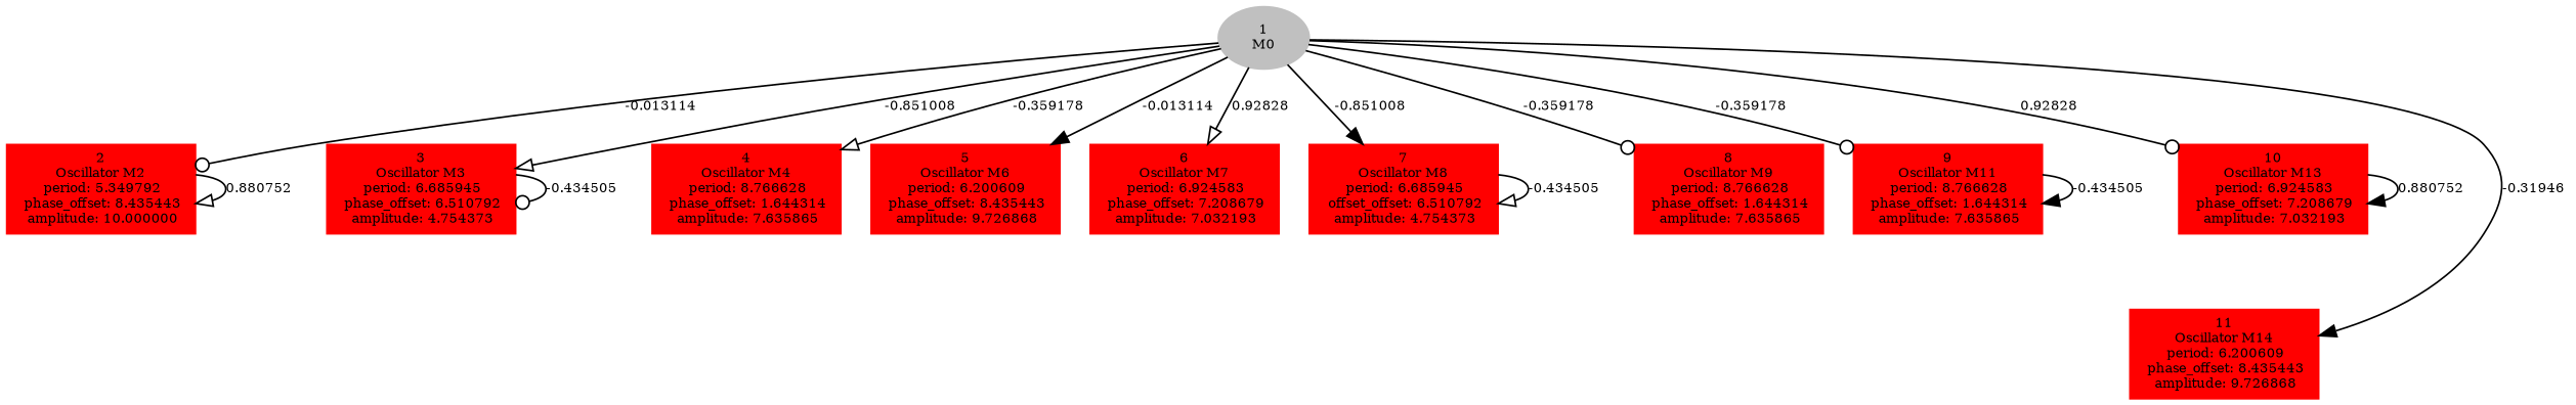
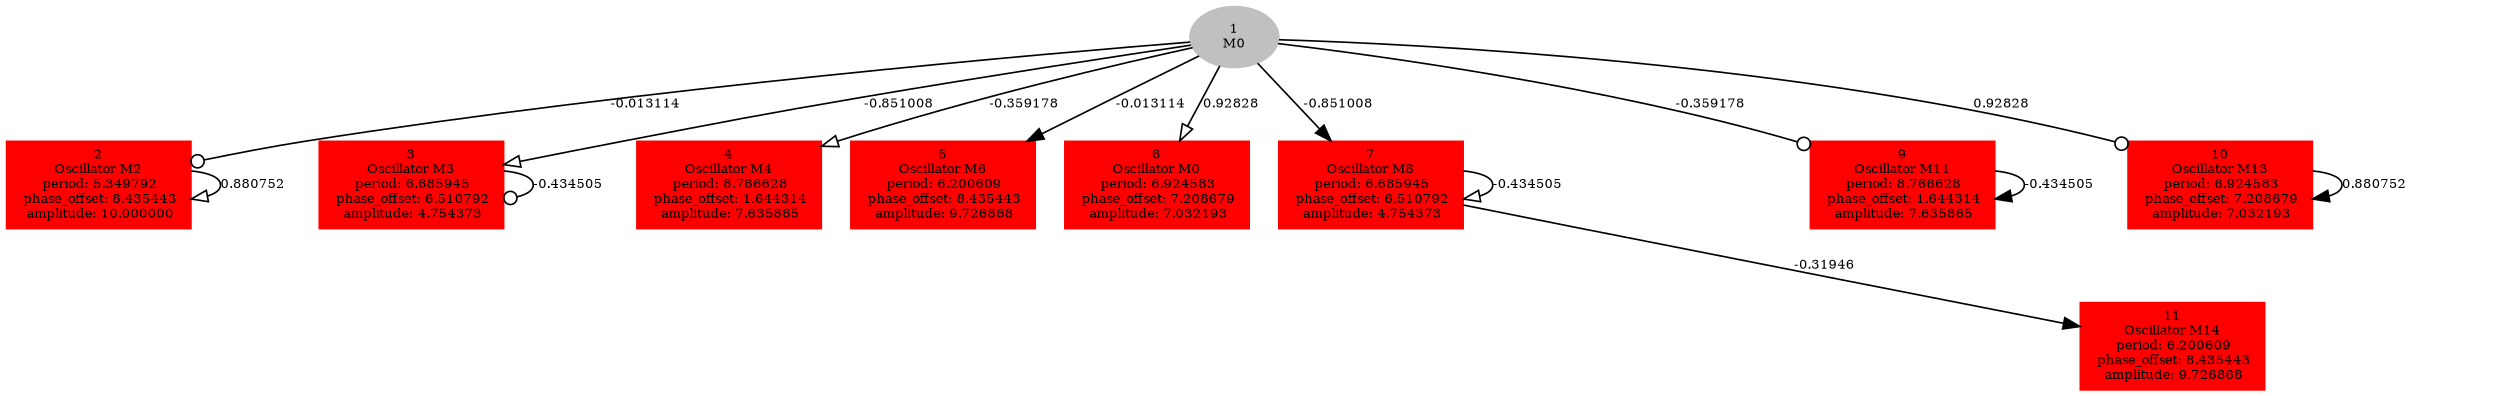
  digraph {
    forcelabels=true
    node [color=red fontsize=8 style=filled shape=box]
    edge [arrowhead=odot fontsize=8]
    n1 [color=grey label=<1<BR/>M0> shape=""]
    n2 [label=<2<BR />Oscillator M2<BR /> period: 5.349792<BR /> phase_offset: 8.435443<BR /> amplitude: 10.000000>]
    n3 [label=<3<BR />Oscillator M3<BR /> period: 6.685945<BR /> phase_offset: 6.510792<BR /> amplitude: 4.754373>]
    n4 [label=<4<BR />Oscillator M4<BR /> period: 8.766628<BR /> phase_offset: 1.644314<BR /> amplitude: 7.635865>]
    n5 [label=<5<BR />Oscillator M6<BR /> period: 6.200609<BR /> phase_offset: 8.435443<BR /> amplitude: 9.726868>]
-   n6 [label=<6<BR />Oscillator M7<BR /> period: 6.924583<BR /> phase_offset: 7.208679<BR /> amplitude: 7.032193>]
-   n7 [label=<7<BR />Oscillator M8<BR /> period: 6.685945<BR /> offset_offset: 6.510792<BR /> amplitude: 4.754373>]
-   n8 [label=<8<BR />Oscillator M9<BR /> period: 8.766628<BR /> phase_offset: 1.644314<BR /> amplitude: 7.635865>]
+   n6 [label=<6<BR />Oscillator M0<BR /> period: 6.924583<BR /> phase_offset: 7.208679<BR /> amplitude: 7.032193>]
+   n7 [label=<7<BR />Oscillator M8<BR /> period: 6.685945<BR /> phase_offset: 6.510792<BR /> amplitude: 4.754373>]
    n9 [label=<9<BR />Oscillator M11<BR /> period: 8.766628<BR /> phase_offset: 1.644314<BR /> amplitude: 7.635865>]
    n10 [label=<10<BR />Oscillator M13<BR /> period: 6.924583<BR /> phase_offset: 7.208679<BR /> amplitude: 7.032193>]
    n11 [label=<11<BR />Oscillator M14<BR /> period: 6.200609<BR /> phase_offset: 8.435443<BR /> amplitude: 9.726868>]
    n1 -> n2 [label="-0.013114 "]
    n1 -> n3 [arrowhead=onormal label="-0.851008 "]
    n1 -> n4 [arrowhead=onormal label="-0.359178 "]
    n1 -> n5 [arrowhead=normal label="-0.013114 "]
    n1 -> n6 [arrowhead=onormal label="0.92828 "]
    n1 -> n7 [arrowhead=normal label="-0.851008 "]
-   n1 -> n8 [label="-0.359178 "]
    n1 -> n9 [label="-0.359178 "]
    n1 -> n10 [label="0.92828 "]
-   n1 -> n11 [arrowhead=normal label="-0.31946 "]
+   n7 -> n11 [arrowhead=normal label="-0.31946 "]
    n2 -> n2 [arrowhead=onormal label="0.880752 "]
    n3 -> n3 [label="-0.434505 "]
    n7 -> n7 [arrowhead=onormal label="-0.434505 "]
    n9 -> n9 [arrowhead=normal label="-0.434505 "]
    n10 -> n10 [arrowhead=normal label="0.880752 "]
  }
